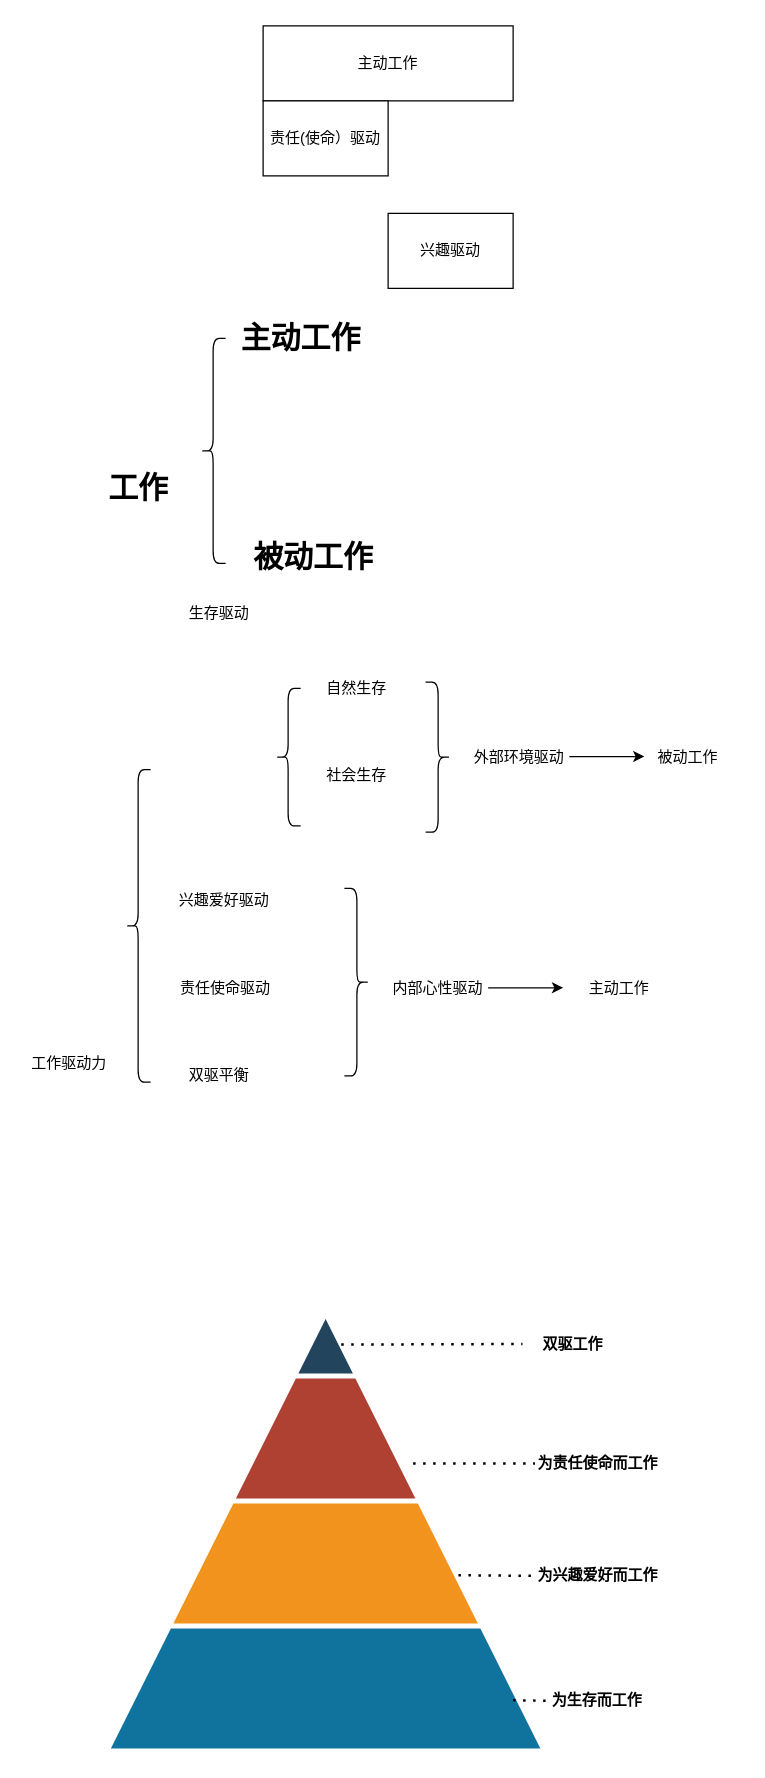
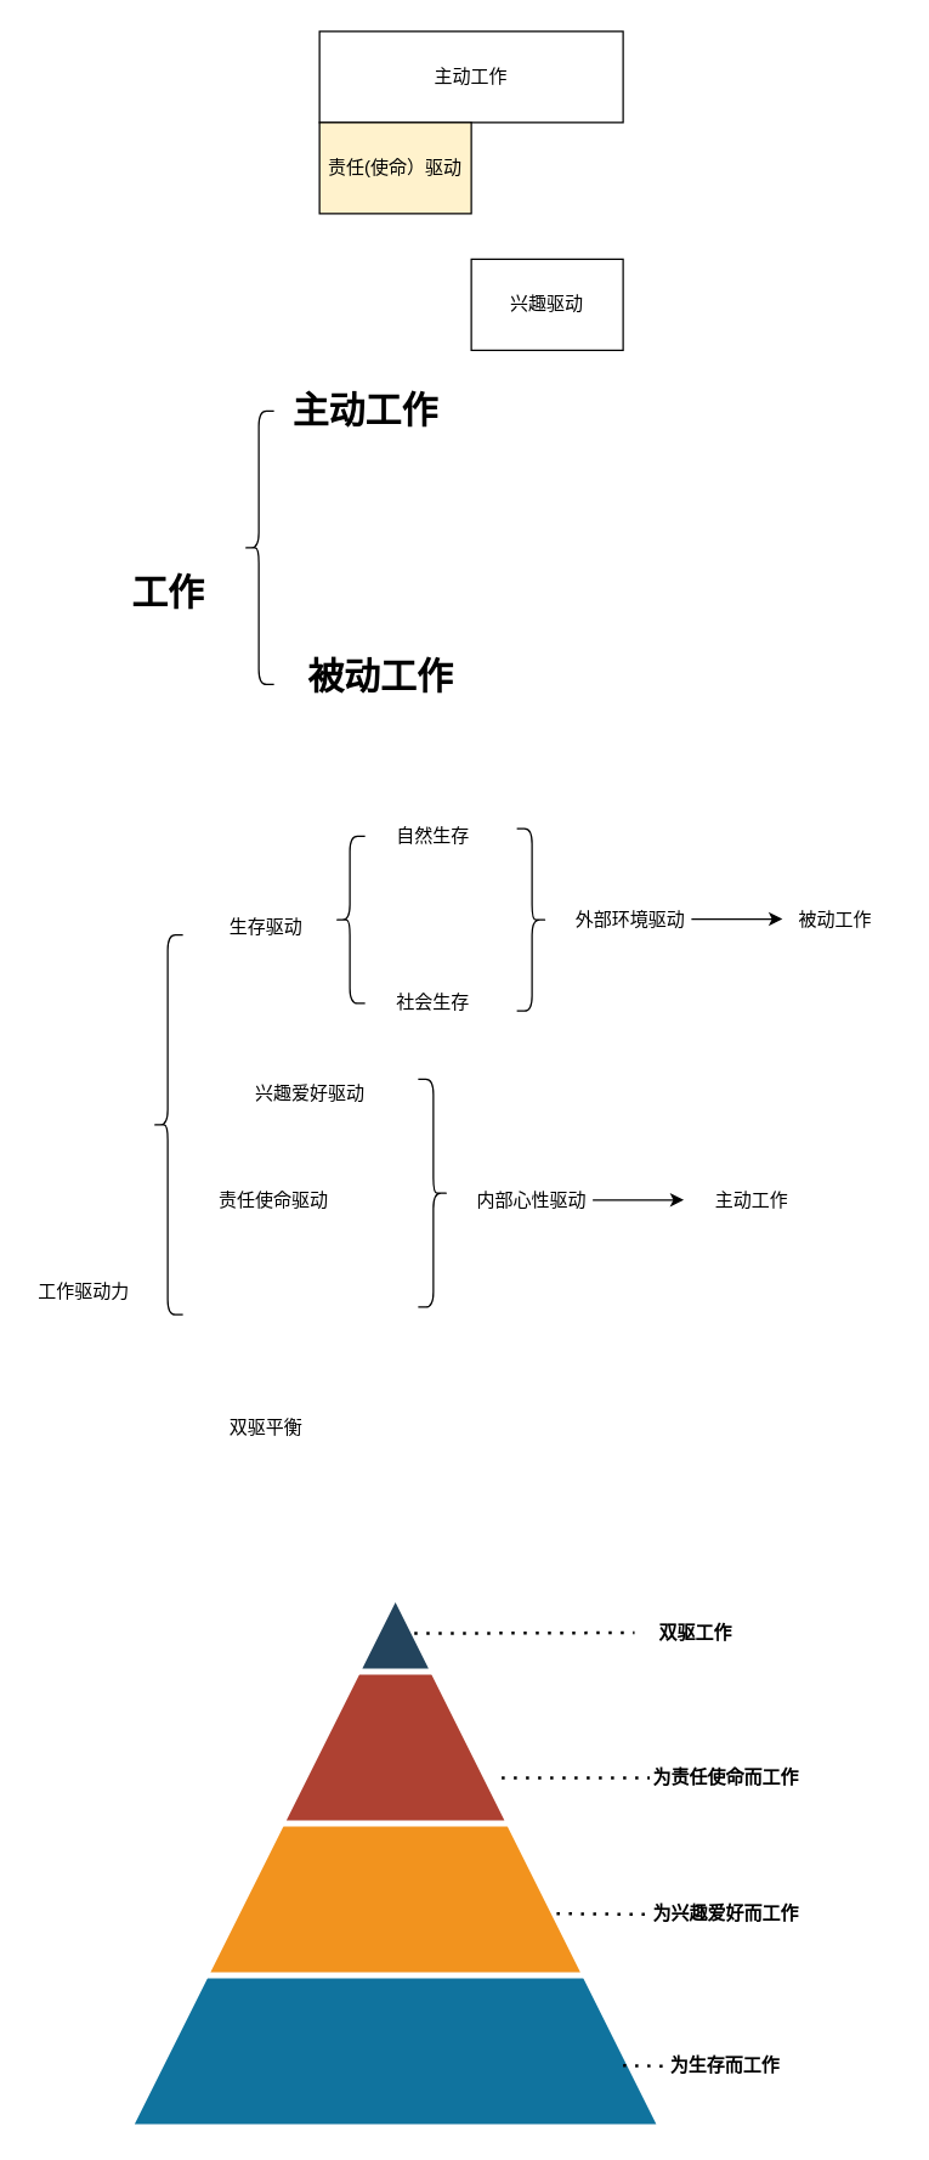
  <mxCell id="0" />
  <mxCell id="1" parent="0" />
  <mxCell id="2" value="主动工作" style="rounded=0;whiteSpace=wrap;html=1;" vertex="1" parent="1"><mxGeometry x="210" y="20" width="200" height="60" as="geometry" /></mxCell>
- <mxCell id="3" value="责任(使命）驱动" style="rounded=0;whiteSpace=wrap;html=1;" vertex="1" parent="1"><mxGeometry x="210" y="80" width="100" height="60" as="geometry" /></mxCell>
+ <mxCell id="3" value="责任(使命）驱动" style="rounded=0;whiteSpace=wrap;html=1;fillColor=#fff2cc;" vertex="1" parent="1"><mxGeometry x="210" y="80" width="100" height="60" as="geometry" /></mxCell>
  <mxCell id="4" value="兴趣驱动" style="rounded=0;whiteSpace=wrap;html=1;" vertex="1" parent="1"><mxGeometry x="310" y="170" width="100" height="60" as="geometry" /></mxCell>
  <mxCell id="5" value="" style="shape=curlyBracket;whiteSpace=wrap;html=1;rounded=1;" vertex="1" parent="1"><mxGeometry x="160" y="270" width="20" height="180" as="geometry" /></mxCell>
  <mxCell id="6" value="工作" style="text;strokeColor=none;fillColor=none;html=1;fontSize=24;fontStyle=1;verticalAlign=middle;align=center;" vertex="1" parent="1"><mxGeometry x="60" y="370" width="100" height="40" as="geometry" /></mxCell>
  <mxCell id="7" value="主动工作" style="text;strokeColor=none;fillColor=none;html=1;fontSize=24;fontStyle=1;verticalAlign=middle;align=center;" vertex="1" parent="1"><mxGeometry x="190" y="250" width="100" height="40" as="geometry" /></mxCell>
  <mxCell id="8" value="被动工作" style="text;strokeColor=none;fillColor=none;html=1;fontSize=24;fontStyle=1;verticalAlign=middle;align=center;" vertex="1" parent="1"><mxGeometry x="200" y="425" width="100" height="40" as="geometry" /></mxCell>
  <mxCell id="9" value="工作驱动力" style="text;html=1;strokeColor=none;fillColor=none;align=center;verticalAlign=middle;whiteSpace=wrap;rounded=0;" vertex="1" parent="1"><mxGeometry x="20" y="840" width="70" height="20" as="geometry" /></mxCell>
  <mxCell id="10" value="" style="shape=curlyBracket;whiteSpace=wrap;html=1;rounded=1;" vertex="1" parent="1"><mxGeometry x="100" y="615" width="20" height="250" as="geometry" /></mxCell>
- <mxCell id="11" value="生存驱动" style="text;html=1;strokeColor=none;fillColor=none;align=center;verticalAlign=middle;whiteSpace=wrap;rounded=0;" vertex="1" parent="1"><mxGeometry x="140" y="480" width="70" height="20" as="geometry" /></mxCell>
- <mxCell id="12" value="兴趣爱好驱动" style="text;html=1;strokeColor=none;fillColor=none;align=center;verticalAlign=middle;whiteSpace=wrap;rounded=0;" vertex="1" parent="1"><mxGeometry x="140" y="710" width="78" height="20" as="geometry" /></mxCell>
+ <mxCell id="11" value="生存驱动" style="text;html=1;strokeColor=none;fillColor=none;align=center;verticalAlign=middle;whiteSpace=wrap;rounded=0;" vertex="1" parent="1"><mxGeometry x="140" y="600" width="70" height="20" as="geometry" /></mxCell>
+ <mxCell id="12" value="兴趣爱好驱动" style="text;html=1;strokeColor=none;fillColor=none;align=center;verticalAlign=middle;whiteSpace=wrap;rounded=0;" vertex="1" parent="1"><mxGeometry x="165" y="710" width="78" height="20" as="geometry" /></mxCell>
  <mxCell id="13" value="责任使命驱动" style="text;html=1;strokeColor=none;fillColor=none;align=center;verticalAlign=middle;whiteSpace=wrap;rounded=0;" vertex="1" parent="1"><mxGeometry x="130" y="780" width="100" height="20" as="geometry" /></mxCell>
- <mxCell id="14" value="双驱平衡" style="text;html=1;strokeColor=none;fillColor=none;align=center;verticalAlign=middle;whiteSpace=wrap;rounded=0;" vertex="1" parent="1"><mxGeometry x="125" y="850" width="100" height="20" as="geometry" /></mxCell>
+ <mxCell id="14" value="双驱平衡" style="text;html=1;strokeColor=none;fillColor=none;align=center;verticalAlign=middle;whiteSpace=wrap;rounded=0;" vertex="1" parent="1"><mxGeometry x="125" y="930" width="100" height="20" as="geometry" /></mxCell>
  <mxCell id="15" value="" style="shape=curlyBracket;whiteSpace=wrap;html=1;rounded=1;" vertex="1" parent="1"><mxGeometry x="220" y="550" width="20" height="110" as="geometry" /></mxCell>
  <mxCell id="16" value="自然生存" style="text;html=1;strokeColor=none;fillColor=none;align=center;verticalAlign=middle;whiteSpace=wrap;rounded=0;" vertex="1" parent="1"><mxGeometry x="250" y="540" width="70" height="20" as="geometry" /></mxCell>
- <mxCell id="17" value="社会生存" style="text;html=1;strokeColor=none;fillColor=none;align=center;verticalAlign=middle;whiteSpace=wrap;rounded=0;" vertex="1" parent="1"><mxGeometry x="250" y="610" width="70" height="20" as="geometry" /></mxCell>
+ <mxCell id="17" value="社会生存" style="text;html=1;strokeColor=none;fillColor=none;align=center;verticalAlign=middle;whiteSpace=wrap;rounded=0;" vertex="1" parent="1"><mxGeometry x="250" y="650" width="70" height="20" as="geometry" /></mxCell>
  <mxCell id="18" value="" style="shape=curlyBracket;whiteSpace=wrap;html=1;rounded=1;rotation=-180;" vertex="1" parent="1"><mxGeometry x="275" y="710" width="20" height="150" as="geometry" /></mxCell>
  <mxCell id="19" value="内部心性驱动" style="text;html=1;strokeColor=none;fillColor=none;align=center;verticalAlign=middle;whiteSpace=wrap;rounded=0;" vertex="1" parent="1"><mxGeometry x="310" y="780" width="80" height="20" as="geometry" /></mxCell>
  <mxCell id="20" value="" style="shape=curlyBracket;whiteSpace=wrap;html=1;rounded=1;rotation=-180;" vertex="1" parent="1"><mxGeometry x="340" y="545" width="20" height="120" as="geometry" /></mxCell>
  <mxCell id="21" value="外部环境驱动" style="text;html=1;strokeColor=none;fillColor=none;align=center;verticalAlign=middle;whiteSpace=wrap;rounded=0;" vertex="1" parent="1"><mxGeometry x="375" y="595" width="80" height="20" as="geometry" /></mxCell>
  <mxCell id="22" value="" style="triangle;direction=north;strokeWidth=4;html=1;fillColor=#10739E;strokeColor=#ffffff;shadow=0;fontSize=10;fontColor=#FFFFFF;align=center;fontStyle=0;whiteSpace=wrap;spacing=10;" vertex="1" parent="1"><mxGeometry x="85" y="1050" width="350" height="350" as="geometry" /></mxCell>
  <mxCell id="23" value="" style="triangle;direction=north;strokeWidth=4;html=1;fillColor=#F2931E;strokeColor=#ffffff;shadow=0;fontSize=10;fontColor=#FFFFFF;align=center;fontStyle=0;whiteSpace=wrap;spacing=10;" vertex="1" parent="1"><mxGeometry x="135" y="1050" width="250" height="250" as="geometry" /></mxCell>
  <mxCell id="24" value="" style="triangle;direction=north;strokeWidth=4;html=1;fillColor=#AE4132;strokeColor=#ffffff;shadow=0;fontSize=10;fontColor=#FFFFFF;align=center;fontStyle=0;whiteSpace=wrap;spacing=10;" vertex="1" parent="1"><mxGeometry x="185" y="1050" width="150" height="150" as="geometry" /></mxCell>
  <mxCell id="25" value="" style="triangle;direction=north;strokeWidth=4;html=1;fillColor=#23445D;strokeColor=#ffffff;shadow=0;fontSize=10;fontColor=#FFFFFF;align=center;fontStyle=0;whiteSpace=wrap;spacing=10;" vertex="1" parent="1"><mxGeometry x="235" y="1050" width="50" height="50" as="geometry" /></mxCell>
  <mxCell id="26" value="" style="endArrow=classic;html=1;" edge="1" parent="1"><mxGeometry width="50" height="50" relative="1" as="geometry"><mxPoint x="390" y="789.5" as="sourcePoint" /><mxPoint x="450" y="789.5" as="targetPoint" /></mxGeometry></mxCell>
  <mxCell id="27" value="主动工作" style="text;html=1;strokeColor=none;fillColor=none;align=center;verticalAlign=middle;whiteSpace=wrap;rounded=0;" vertex="1" parent="1"><mxGeometry x="455" y="780" width="80" height="20" as="geometry" /></mxCell>
  <mxCell id="28" value="" style="endArrow=classic;html=1;" edge="1" parent="1"><mxGeometry width="50" height="50" relative="1" as="geometry"><mxPoint x="455" y="604.5" as="sourcePoint" /><mxPoint x="515" y="604.5" as="targetPoint" /></mxGeometry></mxCell>
  <mxCell id="29" value="被动工作" style="text;html=1;strokeColor=none;fillColor=none;align=center;verticalAlign=middle;whiteSpace=wrap;rounded=0;" vertex="1" parent="1"><mxGeometry x="510" y="595" width="80" height="20" as="geometry" /></mxCell>
  <mxCell id="30" value="为生存而工作" style="text;html=1;strokeColor=none;fillColor=none;align=center;verticalAlign=middle;whiteSpace=wrap;rounded=0;fontStyle=1" vertex="1" parent="1"><mxGeometry x="440" y="1350" width="75" height="20" as="geometry" /></mxCell>
  <mxCell id="31" value="为兴趣爱好而工作" style="text;html=1;strokeColor=none;fillColor=none;align=center;verticalAlign=middle;whiteSpace=wrap;rounded=0;fontStyle=1" vertex="1" parent="1"><mxGeometry x="427.5" y="1250" width="100" height="20" as="geometry" /></mxCell>
  <mxCell id="32" value="为责任使命而工作" style="text;html=1;strokeColor=none;fillColor=none;align=center;verticalAlign=middle;whiteSpace=wrap;rounded=0;fontStyle=1" vertex="1" parent="1"><mxGeometry x="427.5" y="1160" width="100" height="20" as="geometry" /></mxCell>
  <mxCell id="33" value="双驱工作" style="text;html=1;strokeColor=none;fillColor=none;align=center;verticalAlign=middle;whiteSpace=wrap;rounded=0;fontStyle=1" vertex="1" parent="1"><mxGeometry x="407.5" y="1065" width="100" height="20" as="geometry" /></mxCell>
  <mxCell id="34" value="" style="endArrow=none;dashed=1;html=1;dashPattern=1 3;strokeWidth=2;entryX=0;entryY=0.5;entryDx=0;entryDy=0;" edge="1" parent="1" target="32"><mxGeometry width="50" height="50" relative="1" as="geometry"><mxPoint x="330" y="1170" as="sourcePoint" /><mxPoint x="390" y="1120" as="targetPoint" /></mxGeometry></mxCell>
  <mxCell id="35" value="" style="endArrow=none;dashed=1;html=1;dashPattern=1 3;strokeWidth=2;entryX=0;entryY=0.5;entryDx=0;entryDy=0;" edge="1" parent="1" source="25"><mxGeometry width="50" height="50" relative="1" as="geometry"><mxPoint x="320" y="1074.5" as="sourcePoint" /><mxPoint x="417.5" y="1074.5" as="targetPoint" /></mxGeometry></mxCell>
  <mxCell id="36" value="" style="endArrow=none;dashed=1;html=1;dashPattern=1 3;strokeWidth=2;" edge="1" parent="1"><mxGeometry width="50" height="50" relative="1" as="geometry"><mxPoint x="366.25" y="1259.5" as="sourcePoint" /><mxPoint x="430" y="1260" as="targetPoint" /></mxGeometry></mxCell>
  <mxCell id="37" value="" style="endArrow=none;dashed=1;html=1;dashPattern=1 3;strokeWidth=2;" edge="1" parent="1"><mxGeometry width="50" height="50" relative="1" as="geometry"><mxPoint x="410" y="1359.5" as="sourcePoint" /><mxPoint x="440" y="1360" as="targetPoint" /></mxGeometry></mxCell>
